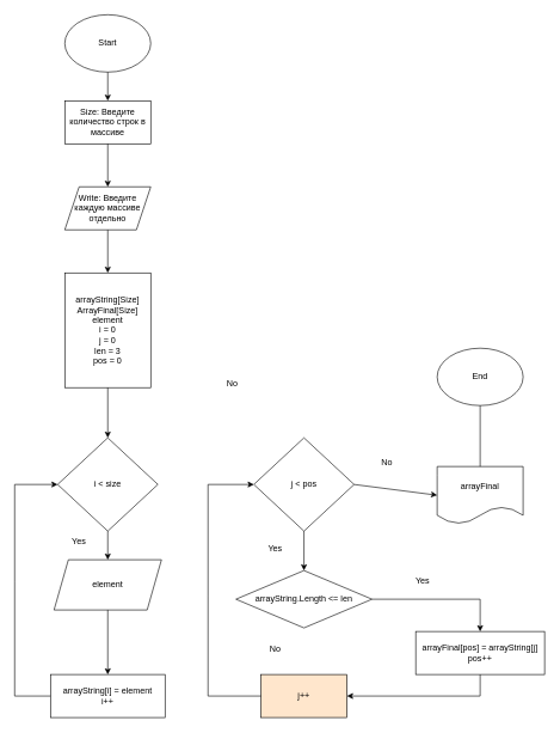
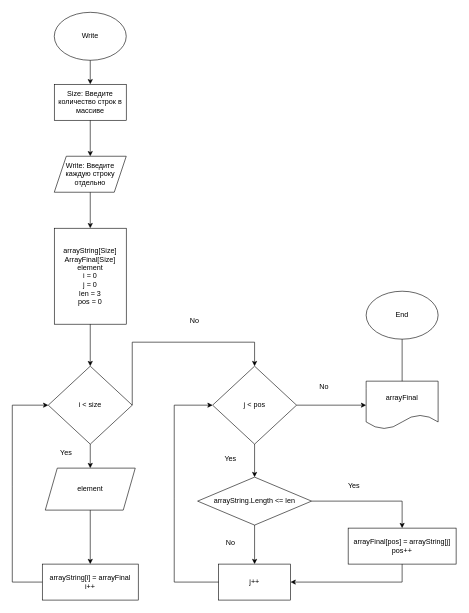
  <mxCell id="0" />
  <mxCell id="1" parent="0" />
- <mxCell id="2" value="Start" style="ellipse;whiteSpace=wrap;html=1;" vertex="1" parent="1"><mxGeometry x="90" y="20" width="120" height="80" as="geometry" /></mxCell>
+ <mxCell id="2" value="Write" style="ellipse;whiteSpace=wrap;html=1;" vertex="1" parent="1"><mxGeometry x="90" y="20" width="120" height="80" as="geometry" /></mxCell>
  <mxCell id="3" value="Size: Введите количество строк в массиве" style="rounded=0;whiteSpace=wrap;html=1;" vertex="1" parent="1"><mxGeometry x="90" y="140" width="120" height="60" as="geometry" /></mxCell>
- <mxCell id="4" value="Write: Введите каждую массиве отдельно" style="shape=parallelogram;perimeter=parallelogramPerimeter;whiteSpace=wrap;html=1;fixedSize=1;" vertex="1" parent="1"><mxGeometry x="90" y="260" width="120" height="60" as="geometry" /></mxCell>
+ <mxCell id="4" value="Write: Введите каждую строку отдельно" style="shape=parallelogram;perimeter=parallelogramPerimeter;whiteSpace=wrap;html=1;fixedSize=1;" vertex="1" parent="1"><mxGeometry x="90" y="260" width="120" height="60" as="geometry" /></mxCell>
  <mxCell id="5" value="arrayString[Size]&lt;br&gt;ArrayFinal[Size]&lt;br&gt;element&lt;br&gt;i = 0&lt;br&gt;j = 0&lt;br&gt;len = 3&lt;br&gt;pos = 0" style="rounded=0;whiteSpace=wrap;html=1;" vertex="1" parent="1"><mxGeometry x="90" y="380" width="120" height="160" as="geometry" /></mxCell>
  <mxCell id="6" value="i &amp;lt; size" style="rhombus;whiteSpace=wrap;html=1;" vertex="1" parent="1"><mxGeometry x="80" y="610" width="140" height="130" as="geometry" /></mxCell>
  <mxCell id="7" value="element" style="shape=parallelogram;perimeter=parallelogramPerimeter;whiteSpace=wrap;html=1;fixedSize=1;" vertex="1" parent="1"><mxGeometry x="75" y="780" width="150" height="70" as="geometry" /></mxCell>
- <mxCell id="8" value="arrayString[i] = element&lt;br&gt;i++" style="rounded=0;whiteSpace=wrap;html=1;" vertex="1" parent="1"><mxGeometry x="70" y="940" width="160" height="60" as="geometry" /></mxCell>
+ <mxCell id="8" value="arrayString[i] = arrayFinal&lt;br&gt;i++" style="rounded=0;whiteSpace=wrap;html=1;" vertex="1" parent="1"><mxGeometry x="70" y="940" width="160" height="60" as="geometry" /></mxCell>
  <mxCell id="9" value="j &amp;lt; pos" style="rhombus;whiteSpace=wrap;html=1;" vertex="1" parent="1"><mxGeometry x="354" y="610" width="140" height="130" as="geometry" /></mxCell>
  <mxCell id="10" value="arrayString.Length &amp;lt;= len" style="rhombus;whiteSpace=wrap;html=1;" vertex="1" parent="1"><mxGeometry x="329" y="795" width="190" height="80" as="geometry" /></mxCell>
- <mxCell id="11" value="j++" style="rounded=0;whiteSpace=wrap;html=1;fillColor=#ffe6cc;" vertex="1" parent="1"><mxGeometry x="364" y="940" width="120" height="60" as="geometry" /></mxCell>
+ <mxCell id="11" value="j++" style="rounded=0;whiteSpace=wrap;html=1;" vertex="1" parent="1"><mxGeometry x="364" y="940" width="120" height="60" as="geometry" /></mxCell>
  <mxCell id="12" value="arrayFinal[pos] = arrayString[j]&lt;br&gt;pos++" style="rounded=0;whiteSpace=wrap;html=1;" vertex="1" parent="1"><mxGeometry x="580" y="880" width="180" height="60" as="geometry" /></mxCell>
- <mxCell id="13" value="arrayFinal" style="shape=document;whiteSpace=wrap;html=1;boundedLbl=1;" vertex="1" parent="1"><mxGeometry x="610" y="650" width="120" height="80" as="geometry" /></mxCell>
+ <mxCell id="13" value="arrayFinal" style="shape=document;whiteSpace=wrap;html=1;boundedLbl=1;" vertex="1" parent="1"><mxGeometry x="610" y="635" width="120" height="80" as="geometry" /></mxCell>
  <mxCell id="14" value="End" style="ellipse;whiteSpace=wrap;html=1;" vertex="1" parent="1"><mxGeometry x="610" y="485" width="120" height="80" as="geometry" /></mxCell>
  <mxCell id="15" value="" style="endArrow=classic;html=1;rounded=0;exitX=0.5;exitY=1;exitDx=0;exitDy=0;entryX=0.5;entryY=0;entryDx=0;entryDy=0;" edge="1" parent="1" source="2" target="3"><mxGeometry width="50" height="50" relative="1" as="geometry"><mxPoint x="430" y="500" as="sourcePoint" /><mxPoint x="480" y="450" as="targetPoint" /></mxGeometry></mxCell>
  <mxCell id="16" value="" style="endArrow=classic;html=1;rounded=0;exitX=0.5;exitY=1;exitDx=0;exitDy=0;entryX=0.5;entryY=0;entryDx=0;entryDy=0;" edge="1" parent="1" source="3" target="4"><mxGeometry width="50" height="50" relative="1" as="geometry"><mxPoint x="160" y="110" as="sourcePoint" /><mxPoint x="160" y="150" as="targetPoint" /></mxGeometry></mxCell>
  <mxCell id="17" value="" style="endArrow=classic;html=1;rounded=0;exitX=0.5;exitY=1;exitDx=0;exitDy=0;entryX=0.5;entryY=0;entryDx=0;entryDy=0;" edge="1" parent="1" source="4" target="5"><mxGeometry width="50" height="50" relative="1" as="geometry"><mxPoint x="170" y="120" as="sourcePoint" /><mxPoint x="170" y="160" as="targetPoint" /></mxGeometry></mxCell>
  <mxCell id="18" value="" style="endArrow=classic;html=1;rounded=0;exitX=0.5;exitY=1;exitDx=0;exitDy=0;entryX=0.5;entryY=0;entryDx=0;entryDy=0;" edge="1" parent="1" source="5" target="6"><mxGeometry width="50" height="50" relative="1" as="geometry"><mxPoint x="180" y="130" as="sourcePoint" /><mxPoint x="180" y="170" as="targetPoint" /></mxGeometry></mxCell>
  <mxCell id="19" value="" style="endArrow=classic;html=1;rounded=0;exitX=0.5;exitY=1;exitDx=0;exitDy=0;entryX=0.5;entryY=0;entryDx=0;entryDy=0;" edge="1" parent="1" source="6" target="7"><mxGeometry width="50" height="50" relative="1" as="geometry"><mxPoint x="160" y="550" as="sourcePoint" /><mxPoint x="160" y="620" as="targetPoint" /></mxGeometry></mxCell>
  <mxCell id="20" value="" style="endArrow=classic;html=1;rounded=0;exitX=0.5;exitY=1;exitDx=0;exitDy=0;entryX=0.5;entryY=0;entryDx=0;entryDy=0;" edge="1" parent="1" source="7" target="8"><mxGeometry width="50" height="50" relative="1" as="geometry"><mxPoint x="160" y="750" as="sourcePoint" /><mxPoint x="160" y="805" as="targetPoint" /></mxGeometry></mxCell>
  <mxCell id="21" value="Yes" style="text;html=1;strokeColor=none;fillColor=none;align=center;verticalAlign=middle;whiteSpace=wrap;rounded=0;" vertex="1" parent="1"><mxGeometry x="80" y="740" width="60" height="30" as="geometry" /></mxCell>
+ <mxCell id="22" value="" style="endArrow=classic;html=1;rounded=0;entryX=0.5;entryY=0;entryDx=0;entryDy=0;exitX=1;exitY=0.5;exitDx=0;exitDy=0;" edge="1" parent="1" source="6" target="9"><mxGeometry width="50" height="50" relative="1" as="geometry"><mxPoint x="240" y="820" as="sourcePoint" /><mxPoint x="290" y="770" as="targetPoint" /><Array as="points"><mxPoint x="220" y="570" /><mxPoint x="424" y="570" /></Array></mxGeometry></mxCell>
  <mxCell id="23" value="No" style="text;html=1;strokeColor=none;fillColor=none;align=center;verticalAlign=middle;whiteSpace=wrap;rounded=0;" vertex="1" parent="1"><mxGeometry x="294" y="520" width="60" height="30" as="geometry" /></mxCell>
  <mxCell id="24" value="" style="endArrow=classic;html=1;rounded=0;exitX=0;exitY=0.5;exitDx=0;exitDy=0;entryX=0;entryY=0.5;entryDx=0;entryDy=0;" edge="1" parent="1" source="8" target="6"><mxGeometry width="50" height="50" relative="1" as="geometry"><mxPoint x="240" y="820" as="sourcePoint" /><mxPoint x="290" y="770" as="targetPoint" /><Array as="points"><mxPoint x="20" y="970" /><mxPoint x="20" y="810" /><mxPoint x="20" y="675" /></Array></mxGeometry></mxCell>
  <mxCell id="25" value="" style="endArrow=classic;html=1;rounded=0;exitX=0.5;exitY=1;exitDx=0;exitDy=0;entryX=0.5;entryY=0;entryDx=0;entryDy=0;" edge="1" parent="1" source="9" target="10"><mxGeometry width="50" height="50" relative="1" as="geometry"><mxPoint x="620" y="820" as="sourcePoint" /><mxPoint x="670" y="770" as="targetPoint" /></mxGeometry></mxCell>
+ <mxCell id="26" value="" style="endArrow=classic;html=1;rounded=0;exitX=0.5;exitY=1;exitDx=0;exitDy=0;entryX=0.5;entryY=0;entryDx=0;entryDy=0;" edge="1" parent="1" source="10" target="11"><mxGeometry width="50" height="50" relative="1" as="geometry"><mxPoint x="620" y="820" as="sourcePoint" /><mxPoint x="670" y="770" as="targetPoint" /></mxGeometry></mxCell>
  <mxCell id="27" value="" style="endArrow=classic;html=1;rounded=0;exitX=1;exitY=0.5;exitDx=0;exitDy=0;entryX=0;entryY=0.5;entryDx=0;entryDy=0;" edge="1" parent="1" source="9" target="13"><mxGeometry width="50" height="50" relative="1" as="geometry"><mxPoint x="620" y="820" as="sourcePoint" /><mxPoint x="670" y="770" as="targetPoint" /></mxGeometry></mxCell>
  <mxCell id="28" value="" style="endArrow=classic;html=1;rounded=0;exitX=0;exitY=0.5;exitDx=0;exitDy=0;entryX=0;entryY=0.5;entryDx=0;entryDy=0;" edge="1" parent="1" source="11" target="9"><mxGeometry width="50" height="50" relative="1" as="geometry"><mxPoint x="620" y="720" as="sourcePoint" /><mxPoint x="670" y="670" as="targetPoint" /><Array as="points"><mxPoint x="290" y="970" /><mxPoint x="290" y="830" /><mxPoint x="290" y="675" /></Array></mxGeometry></mxCell>
  <mxCell id="29" value="" style="endArrow=classic;html=1;rounded=0;exitX=1;exitY=0.5;exitDx=0;exitDy=0;entryX=0.5;entryY=0;entryDx=0;entryDy=0;" edge="1" parent="1" source="10" target="12"><mxGeometry width="50" height="50" relative="1" as="geometry"><mxPoint x="620" y="720" as="sourcePoint" /><mxPoint x="670" y="670" as="targetPoint" /><Array as="points"><mxPoint x="670" y="835" /></Array></mxGeometry></mxCell>
  <mxCell id="30" value="" style="endArrow=classic;html=1;rounded=0;exitX=0.5;exitY=1;exitDx=0;exitDy=0;entryX=1;entryY=0.5;entryDx=0;entryDy=0;" edge="1" parent="1" source="12" target="11"><mxGeometry width="50" height="50" relative="1" as="geometry"><mxPoint x="620" y="720" as="sourcePoint" /><mxPoint x="670" y="670" as="targetPoint" /><Array as="points"><mxPoint x="670" y="970" /></Array></mxGeometry></mxCell>
  <mxCell id="31" value="Yes" style="text;html=1;strokeColor=none;fillColor=none;align=center;verticalAlign=middle;whiteSpace=wrap;rounded=0;" vertex="1" parent="1"><mxGeometry x="354" y="750" width="60" height="30" as="geometry" /></mxCell>
  <mxCell id="32" value="Yes" style="text;html=1;strokeColor=none;fillColor=none;align=center;verticalAlign=middle;whiteSpace=wrap;rounded=0;" vertex="1" parent="1"><mxGeometry x="560" y="795" width="60" height="30" as="geometry" /></mxCell>
  <mxCell id="33" value="No" style="text;html=1;strokeColor=none;fillColor=none;align=center;verticalAlign=middle;whiteSpace=wrap;rounded=0;" vertex="1" parent="1"><mxGeometry x="510" y="630" width="60" height="30" as="geometry" /></mxCell>
  <mxCell id="34" value="No" style="text;html=1;strokeColor=none;fillColor=none;align=center;verticalAlign=middle;whiteSpace=wrap;rounded=0;" vertex="1" parent="1"><mxGeometry x="354" y="890" width="60" height="30" as="geometry" /></mxCell>
  <mxCell id="35" value="" style="endArrow=none;html=1;rounded=0;exitX=0.5;exitY=0;exitDx=0;exitDy=0;entryX=0.5;entryY=1;entryDx=0;entryDy=0;" edge="1" parent="1" source="13" target="14"><mxGeometry width="50" height="50" relative="1" as="geometry"><mxPoint x="620" y="720" as="sourcePoint" /><mxPoint x="670" y="670" as="targetPoint" /></mxGeometry></mxCell>
